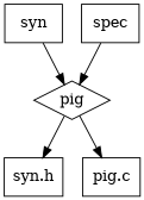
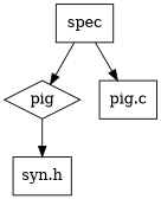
  digraph {
    node [shape=box]
    pig [shape=diamond]
-   syn
    n3 [label="syn.h"]
    n4 [label="pig.c"]
    spec
    pig -> n3
-   pig -> n4
-   syn -> pig
+   spec -> n4
    spec -> pig
  }
